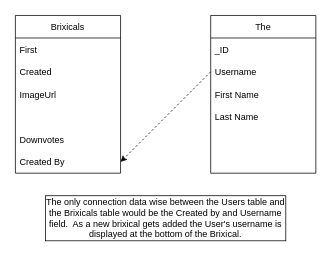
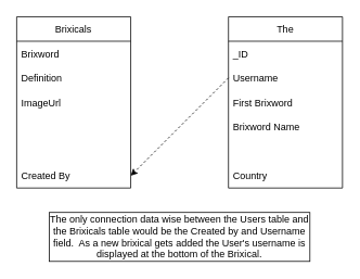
  <mxCell id="0" />
  <mxCell id="1" parent="0" />
  <mxCell id="2" value="Brixicals" style="swimlane;fontStyle=0;childLayout=stackLayout;horizontal=1;startSize=30;horizontalStack=0;resizeParent=1;resizeParentMax=0;resizeLast=0;collapsible=1;marginBottom=0;" vertex="1" parent="1"><mxGeometry x="20" y="20" width="140" height="210" as="geometry"><mxRectangle x="40" y="40" width="80" height="30" as="alternateBounds" /></mxGeometry></mxCell>
- <mxCell id="3" value="First" style="text;strokeColor=none;fillColor=none;align=left;verticalAlign=middle;spacingLeft=4;spacingRight=4;overflow=hidden;points=[[0,0.5],[1,0.5]];portConstraint=eastwest;rotatable=0;" vertex="1" parent="2"><mxGeometry y="30" width="140" height="30" as="geometry" /></mxCell>
- <mxCell id="4" value="Created" style="text;strokeColor=none;fillColor=none;align=left;verticalAlign=middle;spacingLeft=4;spacingRight=4;overflow=hidden;points=[[0,0.5],[1,0.5]];portConstraint=eastwest;rotatable=0;" vertex="1" parent="2"><mxGeometry y="60" width="140" height="30" as="geometry" /></mxCell>
+ <mxCell id="3" value="Brixword" style="text;strokeColor=none;fillColor=none;align=left;verticalAlign=middle;spacingLeft=4;spacingRight=4;overflow=hidden;points=[[0,0.5],[1,0.5]];portConstraint=eastwest;rotatable=0;" vertex="1" parent="2"><mxGeometry y="30" width="140" height="30" as="geometry" /></mxCell>
+ <mxCell id="4" value="Definition" style="text;strokeColor=none;fillColor=none;align=left;verticalAlign=middle;spacingLeft=4;spacingRight=4;overflow=hidden;points=[[0,0.5],[1,0.5]];portConstraint=eastwest;rotatable=0;" vertex="1" parent="2"><mxGeometry y="60" width="140" height="30" as="geometry" /></mxCell>
  <mxCell id="5" value="ImageUrl" style="text;strokeColor=none;fillColor=none;align=left;verticalAlign=middle;spacingLeft=4;spacingRight=4;overflow=hidden;points=[[0,0.5],[1,0.5]];portConstraint=eastwest;rotatable=0;" vertex="1" parent="2"><mxGeometry y="90" width="140" height="30" as="geometry" /></mxCell>
  <mxCell id="6" style="text;strokeColor=none;fillColor=none;align=left;verticalAlign=middle;spacingLeft=4;spacingRight=4;overflow=hidden;points=[[0,0.5],[1,0.5]];portConstraint=eastwest;rotatable=0;" vertex="1" parent="2"><mxGeometry y="120" width="140" height="30" as="geometry" /></mxCell>
  <mxCell id="7" style="text;strokeColor=none;fillColor=none;align=left;verticalAlign=middle;spacingLeft=4;spacingRight=4;overflow=hidden;points=[[0,0.5],[1,0.5]];portConstraint=eastwest;rotatable=0;" vertex="1" parent="2"><mxGeometry y="150" width="140" height="30" as="geometry" /></mxCell>
  <mxCell id="8" style="text;strokeColor=none;fillColor=none;align=left;verticalAlign=middle;spacingLeft=4;spacingRight=4;overflow=hidden;points=[[0,0.5],[1,0.5]];portConstraint=eastwest;rotatable=0;" vertex="1" parent="2"><mxGeometry y="180" width="140" height="30" as="geometry" /></mxCell>
- <mxCell id="9" value="Downvotes" style="text;strokeColor=none;fillColor=none;align=left;verticalAlign=middle;spacingLeft=4;spacingRight=4;overflow=hidden;points=[[0,0.5],[1,0.5]];portConstraint=eastwest;rotatable=0;" vertex="1" parent="1"><mxGeometry x="20" y="170" width="140" height="30" as="geometry" /></mxCell>
  <mxCell id="10" value="Created By" style="text;strokeColor=none;fillColor=none;align=left;verticalAlign=middle;spacingLeft=4;spacingRight=4;overflow=hidden;points=[[0,0.5],[1,0.5]];portConstraint=eastwest;rotatable=0;" vertex="1" parent="1"><mxGeometry x="20" y="200" width="140" height="30" as="geometry" /></mxCell>
  <mxCell id="11" value="The" style="swimlane;fontStyle=0;childLayout=stackLayout;horizontal=1;startSize=30;horizontalStack=0;resizeParent=1;resizeParentMax=0;resizeLast=0;collapsible=1;marginBottom=0;" vertex="1" parent="1"><mxGeometry x="280" y="20" width="140" height="210" as="geometry"><mxRectangle x="40" y="40" width="80" height="30" as="alternateBounds" /></mxGeometry></mxCell>
  <mxCell id="12" value="_ID" style="text;strokeColor=none;fillColor=none;align=left;verticalAlign=middle;spacingLeft=4;spacingRight=4;overflow=hidden;points=[[0,0.5],[1,0.5]];portConstraint=eastwest;rotatable=0;" vertex="1" parent="11"><mxGeometry y="30" width="140" height="30" as="geometry" /></mxCell>
  <mxCell id="13" value="Username" style="text;strokeColor=none;fillColor=none;align=left;verticalAlign=middle;spacingLeft=4;spacingRight=4;overflow=hidden;points=[[0,0.5],[1,0.5]];portConstraint=eastwest;rotatable=0;" vertex="1" parent="11"><mxGeometry y="60" width="140" height="30" as="geometry" /></mxCell>
- <mxCell id="14" value="First Name" style="text;strokeColor=none;fillColor=none;align=left;verticalAlign=middle;spacingLeft=4;spacingRight=4;overflow=hidden;points=[[0,0.5],[1,0.5]];portConstraint=eastwest;rotatable=0;" vertex="1" parent="11"><mxGeometry y="90" width="140" height="30" as="geometry" /></mxCell>
+ <mxCell id="14" value="First Brixword" style="text;strokeColor=none;fillColor=none;align=left;verticalAlign=middle;spacingLeft=4;spacingRight=4;overflow=hidden;points=[[0,0.5],[1,0.5]];portConstraint=eastwest;rotatable=0;" vertex="1" parent="11"><mxGeometry y="90" width="140" height="30" as="geometry" /></mxCell>
  <mxCell id="15" style="text;strokeColor=none;fillColor=none;align=left;verticalAlign=middle;spacingLeft=4;spacingRight=4;overflow=hidden;points=[[0,0.5],[1,0.5]];portConstraint=eastwest;rotatable=0;" vertex="1" parent="11"><mxGeometry y="120" width="140" height="30" as="geometry" /></mxCell>
  <mxCell id="16" style="text;strokeColor=none;fillColor=none;align=left;verticalAlign=middle;spacingLeft=4;spacingRight=4;overflow=hidden;points=[[0,0.5],[1,0.5]];portConstraint=eastwest;rotatable=0;" vertex="1" parent="11"><mxGeometry y="150" width="140" height="30" as="geometry" /></mxCell>
  <mxCell id="17" style="text;strokeColor=none;fillColor=none;align=left;verticalAlign=middle;spacingLeft=4;spacingRight=4;overflow=hidden;points=[[0,0.5],[1,0.5]];portConstraint=eastwest;rotatable=0;" vertex="1" parent="11"><mxGeometry y="180" width="140" height="30" as="geometry" /></mxCell>
- <mxCell id="18" value="Last Name" style="text;strokeColor=none;fillColor=none;align=left;verticalAlign=middle;spacingLeft=4;spacingRight=4;overflow=hidden;points=[[0,0.5],[1,0.5]];portConstraint=eastwest;rotatable=0;" vertex="1" parent="1"><mxGeometry x="280" y="140" width="140" height="30" as="geometry" /></mxCell>
+ <mxCell id="18" value="Brixword Name" style="text;strokeColor=none;fillColor=none;align=left;verticalAlign=middle;spacingLeft=4;spacingRight=4;overflow=hidden;points=[[0,0.5],[1,0.5]];portConstraint=eastwest;rotatable=0;" vertex="1" parent="1"><mxGeometry x="280" y="140" width="140" height="30" as="geometry" /></mxCell>
+ <mxCell id="19" value="Country" style="text;strokeColor=none;fillColor=none;align=left;verticalAlign=middle;spacingLeft=4;spacingRight=4;overflow=hidden;points=[[0,0.5],[1,0.5]];portConstraint=eastwest;rotatable=0;" vertex="1" parent="1"><mxGeometry x="280" y="200" width="140" height="30" as="geometry" /></mxCell>
  <mxCell id="20" style="edgeStyle=none;rounded=0;orthogonalLoop=1;jettySize=auto;html=1;exitX=0;exitY=0.5;exitDx=0;exitDy=0;entryX=1;entryY=0.5;entryDx=0;entryDy=0;dashed=1;" edge="1" parent="1" source="13" target="10"><mxGeometry relative="1" as="geometry" /></mxCell>
  <mxCell id="21" value="The only connection data wise between the Users table and the Brixicals table would be the Created by and Username field.&amp;nbsp; As a new brixical gets added the User's username is displayed at the bottom of the Brixical." style="rounded=0;whiteSpace=wrap;html=1;" vertex="1" parent="1"><mxGeometry x="60" y="260" width="320" height="60" as="geometry" /></mxCell>
